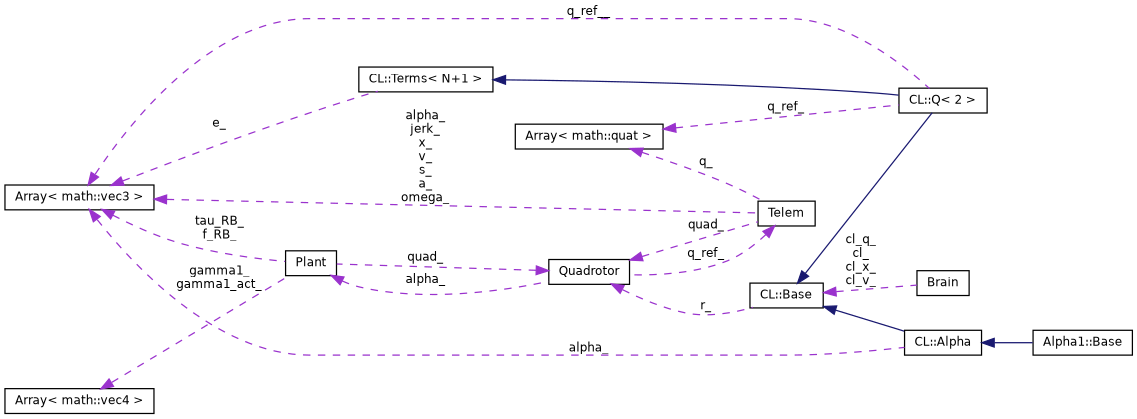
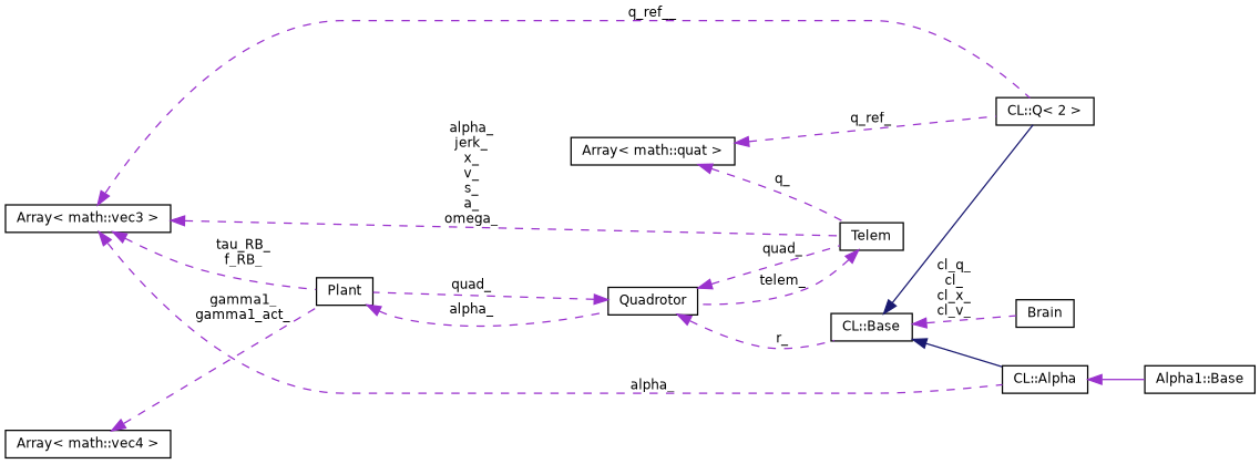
  digraph {
    rankdir=LR
    node [color=black fillcolor=white fontname=Helvetica fontsize=10 shape=record style=filled]
    edge [color=darkorchid3 dir=back fontname=Helvetica fontsize=10 labelfontname=Helvetica labelfontsize=10 style=dashed]
    n1 [height=0.2 label="CL::Q\< 2 \>" width=0.4]
    n2 [height=0.2 label="CL::Base" width=0.4]
    n3 [height=0.2 label=Brain width=0.4]
    n4 [height=0.2 label="CL::Alpha" width=0.4]
    n5 [height=0.2 label="Alpha1::Base" width=0.4]
    n6 [height=0.2 label=Quadrotor width=0.4]
    n7 [height=0.2 label=Plant width=0.4]
    n8 [height=0.2 label=Telem width=0.4]
    n9 [height=0.2 label="Array\< math::vec4 \>" width=0.4]
    n10 [height=0.2 label="Array\< math::vec3 \>" width=0.4]
-   n11 [height=0.2 label="CL::Terms\< N+1 \>" width=0.4]
    n12 [height=0.2 label="Array\< math::quat \>" width=0.4]
    n2 -> n1 [color=midnightblue style=solid]
    n2 -> n3 [label="cl_q_\ncl_\ncl_x_\ncl_v_"]
    n2 -> n4 [color=midnightblue style=solid]
-   n4 -> n5 [color=midnightblue style=solid]
+   n4 -> n5 [style=solid]
    n6 -> n2 [label=r_]
    n6 -> n7 [label=quad_]
    n6 -> n8 [label=quad_]
    n7 -> n6 [label=alpha_]
-   n8 -> n6 [label=q_ref_]
+   n8 -> n6 [label=telem_]
    n9 -> n7 [label="gamma1_\ngamma1_act_"]
    n10 -> n1 [label=q_ref__]
    n10 -> n4 [label=alpha_]
    n10 -> n7 [label="tau_RB_\nf_RB_"]
    n10 -> n8 [label="alpha_\njerk_\nx_\nv_\ns_\na_\nomega_"]
-   n10 -> n11 [label=e_]
-   n11 -> n1 [color=midnightblue style=solid]
    n12 -> n1 [label=q_ref_]
    n12 -> n8 [label=q_]
  }
